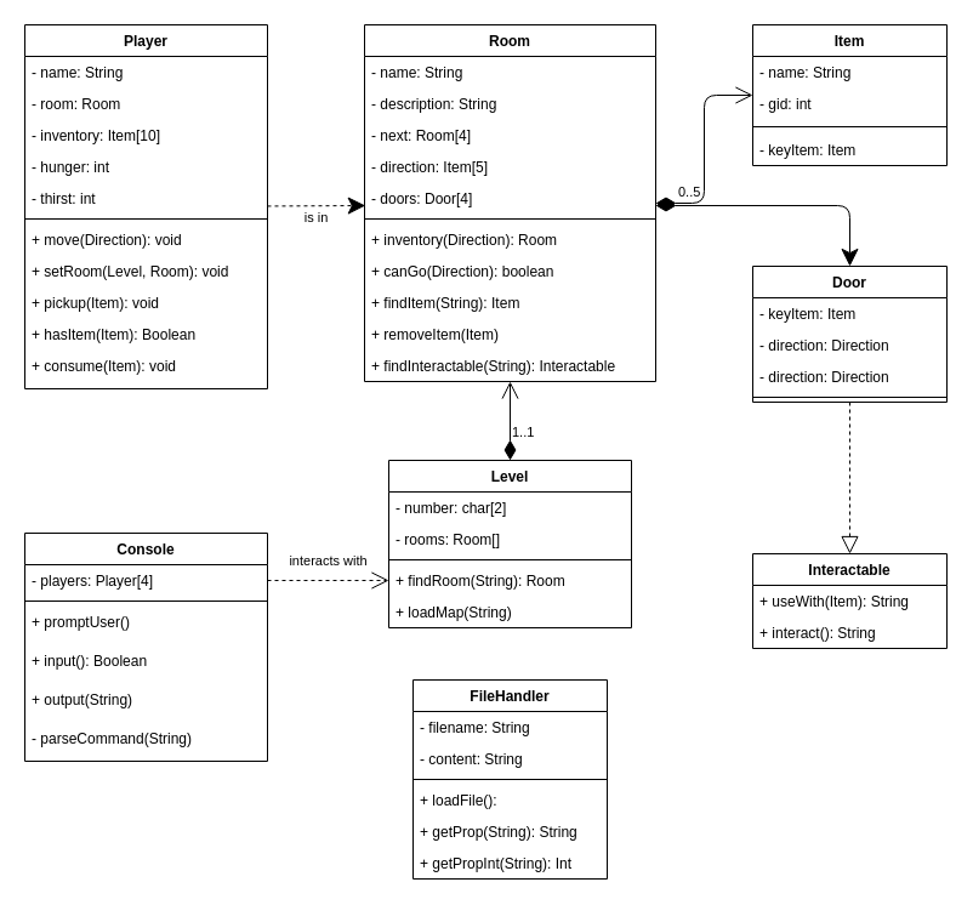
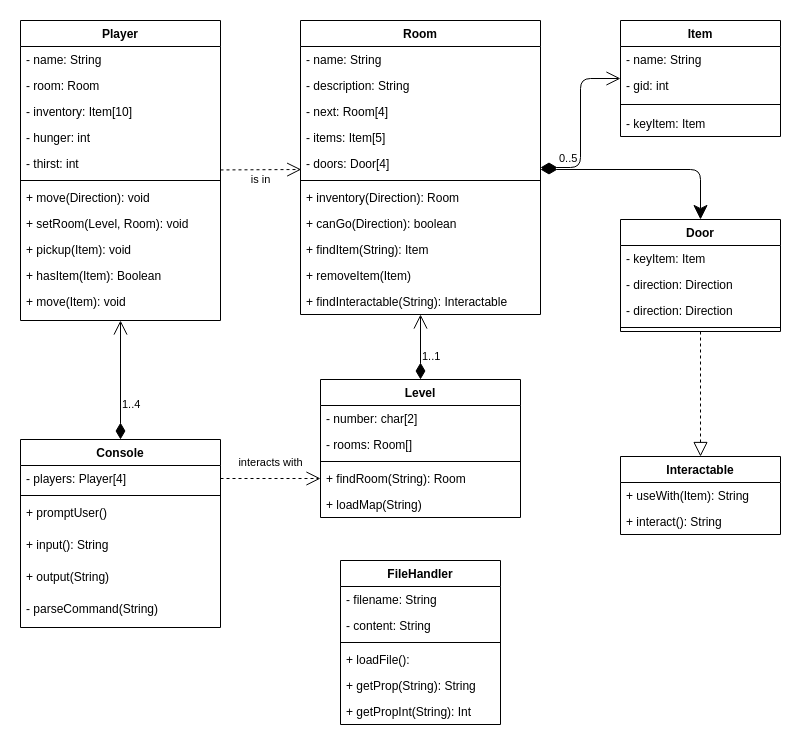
  <mxCell id="0" />
  <mxCell id="1" parent="0" />
  <mxCell id="2" value="Player" style="swimlane;fontStyle=1;align=center;verticalAlign=top;childLayout=stackLayout;horizontal=1;startSize=26;horizontalStack=0;resizeParent=1;resizeParentMax=0;resizeLast=0;collapsible=1;marginBottom=0;" parent="1" vertex="1"><mxGeometry x="20" y="20" width="200" height="300" as="geometry" /></mxCell>
  <mxCell id="3" value="- name: String" style="text;strokeColor=none;fillColor=none;align=left;verticalAlign=top;spacingLeft=4;spacingRight=4;overflow=hidden;rotatable=0;points=[[0,0.5],[1,0.5]];portConstraint=eastwest;" parent="2" vertex="1"><mxGeometry y="26" width="200" height="26" as="geometry" /></mxCell>
  <mxCell id="4" value="- room: Room" style="text;strokeColor=none;fillColor=none;align=left;verticalAlign=top;spacingLeft=4;spacingRight=4;overflow=hidden;rotatable=0;points=[[0,0.5],[1,0.5]];portConstraint=eastwest;" parent="2" vertex="1"><mxGeometry y="52" width="200" height="26" as="geometry" /></mxCell>
  <mxCell id="5" value="- inventory: Item[10]" style="text;strokeColor=none;fillColor=none;align=left;verticalAlign=top;spacingLeft=4;spacingRight=4;overflow=hidden;rotatable=0;points=[[0,0.5],[1,0.5]];portConstraint=eastwest;" parent="2" vertex="1"><mxGeometry y="78" width="200" height="26" as="geometry" /></mxCell>
  <mxCell id="6" value="- hunger: int" style="text;strokeColor=none;fillColor=none;align=left;verticalAlign=top;spacingLeft=4;spacingRight=4;overflow=hidden;rotatable=0;points=[[0,0.5],[1,0.5]];portConstraint=eastwest;" parent="2" vertex="1"><mxGeometry y="104" width="200" height="26" as="geometry" /></mxCell>
  <mxCell id="7" value="- thirst: int" style="text;strokeColor=none;fillColor=none;align=left;verticalAlign=top;spacingLeft=4;spacingRight=4;overflow=hidden;rotatable=0;points=[[0,0.5],[1,0.5]];portConstraint=eastwest;" parent="2" vertex="1"><mxGeometry y="130" width="200" height="26" as="geometry" /></mxCell>
  <mxCell id="8" value="" style="line;strokeWidth=1;fillColor=none;align=left;verticalAlign=middle;spacingTop=-1;spacingLeft=3;spacingRight=3;rotatable=0;labelPosition=right;points=[];portConstraint=eastwest;" parent="2" vertex="1"><mxGeometry y="156" width="200" height="8" as="geometry" /></mxCell>
  <mxCell id="9" value="+ move(Direction): void" style="text;strokeColor=none;fillColor=none;align=left;verticalAlign=top;spacingLeft=4;spacingRight=4;overflow=hidden;rotatable=0;points=[[0,0.5],[1,0.5]];portConstraint=eastwest;" parent="2" vertex="1"><mxGeometry y="164" width="200" height="26" as="geometry" /></mxCell>
  <mxCell id="10" value="+ setRoom(Level, Room): void" style="text;strokeColor=none;fillColor=none;align=left;verticalAlign=top;spacingLeft=4;spacingRight=4;overflow=hidden;rotatable=0;points=[[0,0.5],[1,0.5]];portConstraint=eastwest;" parent="2" vertex="1"><mxGeometry y="190" width="200" height="26" as="geometry" /></mxCell>
  <mxCell id="11" value="+ pickup(Item): void" style="text;strokeColor=none;fillColor=none;align=left;verticalAlign=top;spacingLeft=4;spacingRight=4;overflow=hidden;rotatable=0;points=[[0,0.5],[1,0.5]];portConstraint=eastwest;" parent="2" vertex="1"><mxGeometry y="216" width="200" height="26" as="geometry" /></mxCell>
  <mxCell id="12" value="+ hasItem(Item): Boolean" style="text;strokeColor=none;fillColor=none;align=left;verticalAlign=top;spacingLeft=4;spacingRight=4;overflow=hidden;rotatable=0;points=[[0,0.5],[1,0.5]];portConstraint=eastwest;" parent="2" vertex="1"><mxGeometry y="242" width="200" height="26" as="geometry" /></mxCell>
- <mxCell id="13" value="+ consume(Item): void" style="text;strokeColor=none;fillColor=none;align=left;verticalAlign=top;spacingLeft=4;spacingRight=4;overflow=hidden;rotatable=0;points=[[0,0.5],[1,0.5]];portConstraint=eastwest;" parent="2" vertex="1"><mxGeometry y="268" width="200" height="32" as="geometry" /></mxCell>
+ <mxCell id="13" value="+ move(Item): void" style="text;strokeColor=none;fillColor=none;align=left;verticalAlign=top;spacingLeft=4;spacingRight=4;overflow=hidden;rotatable=0;points=[[0,0.5],[1,0.5]];portConstraint=eastwest;" parent="2" vertex="1"><mxGeometry y="268" width="200" height="32" as="geometry" /></mxCell>
  <mxCell id="14" value="Room" style="swimlane;fontStyle=1;align=center;verticalAlign=top;childLayout=stackLayout;horizontal=1;startSize=26;horizontalStack=0;resizeParent=1;resizeParentMax=0;resizeLast=0;collapsible=1;marginBottom=0;" parent="1" vertex="1"><mxGeometry x="300" y="20" width="240" height="294" as="geometry" /></mxCell>
  <mxCell id="15" value="- name: String" style="text;strokeColor=none;fillColor=none;align=left;verticalAlign=top;spacingLeft=4;spacingRight=4;overflow=hidden;rotatable=0;points=[[0,0.5],[1,0.5]];portConstraint=eastwest;" parent="14" vertex="1"><mxGeometry y="26" width="240" height="26" as="geometry" /></mxCell>
  <mxCell id="16" value="- description: String" style="text;strokeColor=none;fillColor=none;align=left;verticalAlign=top;spacingLeft=4;spacingRight=4;overflow=hidden;rotatable=0;points=[[0,0.5],[1,0.5]];portConstraint=eastwest;" parent="14" vertex="1"><mxGeometry y="52" width="240" height="26" as="geometry" /></mxCell>
  <mxCell id="17" value="- next: Room[4]" style="text;strokeColor=none;fillColor=none;align=left;verticalAlign=top;spacingLeft=4;spacingRight=4;overflow=hidden;rotatable=0;points=[[0,0.5],[1,0.5]];portConstraint=eastwest;" parent="14" vertex="1"><mxGeometry y="78" width="240" height="26" as="geometry" /></mxCell>
- <mxCell id="18" value="- direction: Item[5]" style="text;strokeColor=none;fillColor=none;align=left;verticalAlign=top;spacingLeft=4;spacingRight=4;overflow=hidden;rotatable=0;points=[[0,0.5],[1,0.5]];portConstraint=eastwest;" parent="14" vertex="1"><mxGeometry y="104" width="240" height="26" as="geometry" /></mxCell>
+ <mxCell id="18" value="- items: Item[5]" style="text;strokeColor=none;fillColor=none;align=left;verticalAlign=top;spacingLeft=4;spacingRight=4;overflow=hidden;rotatable=0;points=[[0,0.5],[1,0.5]];portConstraint=eastwest;" parent="14" vertex="1"><mxGeometry y="104" width="240" height="26" as="geometry" /></mxCell>
  <mxCell id="19" value="- doors: Door[4]" style="text;strokeColor=none;fillColor=none;align=left;verticalAlign=top;spacingLeft=4;spacingRight=4;overflow=hidden;rotatable=0;points=[[0,0.5],[1,0.5]];portConstraint=eastwest;" parent="14" vertex="1"><mxGeometry y="130" width="240" height="26" as="geometry" /></mxCell>
  <mxCell id="20" value="" style="line;strokeWidth=1;fillColor=none;align=left;verticalAlign=middle;spacingTop=-1;spacingLeft=3;spacingRight=3;rotatable=0;labelPosition=right;points=[];portConstraint=eastwest;" parent="14" vertex="1"><mxGeometry y="156" width="240" height="8" as="geometry" /></mxCell>
  <mxCell id="21" value="+ inventory(Direction): Room" style="text;strokeColor=none;fillColor=none;align=left;verticalAlign=top;spacingLeft=4;spacingRight=4;overflow=hidden;rotatable=0;points=[[0,0.5],[1,0.5]];portConstraint=eastwest;" parent="14" vertex="1"><mxGeometry y="164" width="240" height="26" as="geometry" /></mxCell>
  <mxCell id="22" value="+ canGo(Direction): boolean" style="text;strokeColor=none;fillColor=none;align=left;verticalAlign=top;spacingLeft=4;spacingRight=4;overflow=hidden;rotatable=0;points=[[0,0.5],[1,0.5]];portConstraint=eastwest;" parent="14" vertex="1"><mxGeometry y="190" width="240" height="26" as="geometry" /></mxCell>
  <mxCell id="23" value="+ findItem(String): Item" style="text;strokeColor=none;fillColor=none;align=left;verticalAlign=top;spacingLeft=4;spacingRight=4;overflow=hidden;rotatable=0;points=[[0,0.5],[1,0.5]];portConstraint=eastwest;" parent="14" vertex="1"><mxGeometry y="216" width="240" height="26" as="geometry" /></mxCell>
  <mxCell id="24" value="+ removeItem(Item)" style="text;strokeColor=none;fillColor=none;align=left;verticalAlign=top;spacingLeft=4;spacingRight=4;overflow=hidden;rotatable=0;points=[[0,0.5],[1,0.5]];portConstraint=eastwest;" vertex="1" parent="14"><mxGeometry y="242" width="240" height="26" as="geometry" /></mxCell>
  <mxCell id="25" value="+ findInteractable(String): Interactable" style="text;strokeColor=none;fillColor=none;align=left;verticalAlign=top;spacingLeft=4;spacingRight=4;overflow=hidden;rotatable=0;points=[[0,0.5],[1,0.5]];portConstraint=eastwest;" vertex="1" parent="14"><mxGeometry y="268" width="240" height="26" as="geometry" /></mxCell>
  <mxCell id="26" value="Item" style="swimlane;fontStyle=1;align=center;verticalAlign=top;childLayout=stackLayout;horizontal=1;startSize=26;horizontalStack=0;resizeParent=1;resizeParentMax=0;resizeLast=0;collapsible=1;marginBottom=0;" parent="1" vertex="1"><mxGeometry x="620" y="20" width="160" height="116" as="geometry" /></mxCell>
  <mxCell id="27" value="- name: String" style="text;strokeColor=none;fillColor=none;align=left;verticalAlign=top;spacingLeft=4;spacingRight=4;overflow=hidden;rotatable=0;points=[[0,0.5],[1,0.5]];portConstraint=eastwest;" parent="26" vertex="1"><mxGeometry y="26" width="160" height="26" as="geometry" /></mxCell>
  <mxCell id="28" value="- gid: int" style="text;strokeColor=none;fillColor=none;align=left;verticalAlign=top;spacingLeft=4;spacingRight=4;overflow=hidden;rotatable=0;points=[[0,0.5],[1,0.5]];portConstraint=eastwest;" parent="26" vertex="1"><mxGeometry y="52" width="160" height="26" as="geometry" /></mxCell>
  <mxCell id="29" value="" style="line;strokeWidth=1;fillColor=none;align=left;verticalAlign=middle;spacingTop=-1;spacingLeft=3;spacingRight=3;rotatable=0;labelPosition=right;points=[];portConstraint=eastwest;" parent="26" vertex="1"><mxGeometry y="78" width="160" height="12" as="geometry" /></mxCell>
  <mxCell id="30" value="- keyItem: Item" style="text;strokeColor=none;fillColor=none;align=left;verticalAlign=top;spacingLeft=4;spacingRight=4;overflow=hidden;rotatable=0;points=[[0,0.5],[1,0.5]];portConstraint=eastwest;" parent="26" vertex="1"><mxGeometry y="90" width="160" height="26" as="geometry" /></mxCell>
  <mxCell id="31" value="Door" style="swimlane;fontStyle=1;align=center;verticalAlign=top;childLayout=stackLayout;horizontal=1;startSize=26;horizontalStack=0;resizeParent=1;resizeParentMax=0;resizeLast=0;collapsible=1;marginBottom=0;" parent="1" vertex="1"><mxGeometry x="620" y="219" width="160" height="112" as="geometry" /></mxCell>
  <mxCell id="32" value="- keyItem: Item" style="text;strokeColor=none;fillColor=none;align=left;verticalAlign=top;spacingLeft=4;spacingRight=4;overflow=hidden;rotatable=0;points=[[0,0.5],[1,0.5]];portConstraint=eastwest;" parent="31" vertex="1"><mxGeometry y="26" width="160" height="26" as="geometry" /></mxCell>
  <mxCell id="33" value="- direction: Direction" style="text;strokeColor=none;fillColor=none;align=left;verticalAlign=top;spacingLeft=4;spacingRight=4;overflow=hidden;rotatable=0;points=[[0,0.5],[1,0.5]];portConstraint=eastwest;" parent="31" vertex="1"><mxGeometry y="52" width="160" height="26" as="geometry" /></mxCell>
  <mxCell id="34" value="- direction: Direction" style="text;strokeColor=none;fillColor=none;align=left;verticalAlign=top;spacingLeft=4;spacingRight=4;overflow=hidden;rotatable=0;points=[[0,0.5],[1,0.5]];portConstraint=eastwest;" parent="31" vertex="1"><mxGeometry y="78" width="160" height="26" as="geometry" /></mxCell>
  <mxCell id="35" value="" style="line;strokeWidth=1;fillColor=none;align=left;verticalAlign=middle;spacingTop=-1;spacingLeft=3;spacingRight=3;rotatable=0;labelPosition=right;points=[];portConstraint=eastwest;" parent="31" vertex="1"><mxGeometry y="104" width="160" height="8" as="geometry" /></mxCell>
  <mxCell id="36" value="Interactable" style="swimlane;fontStyle=1;childLayout=stackLayout;horizontal=1;startSize=26;fillColor=none;horizontalStack=0;resizeParent=1;resizeParentMax=0;resizeLast=0;collapsible=1;marginBottom=0;" parent="1" vertex="1"><mxGeometry x="620" y="456" width="160" height="78" as="geometry" /></mxCell>
  <mxCell id="37" value="+ useWith(Item): String" style="text;strokeColor=none;fillColor=none;align=left;verticalAlign=top;spacingLeft=4;spacingRight=4;overflow=hidden;rotatable=0;points=[[0,0.5],[1,0.5]];portConstraint=eastwest;" parent="36" vertex="1"><mxGeometry y="26" width="160" height="26" as="geometry" /></mxCell>
  <mxCell id="38" value="+ interact(): String" style="text;strokeColor=none;fillColor=none;align=left;verticalAlign=top;spacingLeft=4;spacingRight=4;overflow=hidden;rotatable=0;points=[[0,0.5],[1,0.5]];portConstraint=eastwest;" parent="36" vertex="1"><mxGeometry y="52" width="160" height="26" as="geometry" /></mxCell>
  <mxCell id="39" value="" style="endArrow=block;dashed=1;endFill=0;endSize=12;html=1;" parent="1" source="31" target="36" edge="1"><mxGeometry width="160" relative="1" as="geometry"><mxPoint x="20" y="559" as="sourcePoint" /><mxPoint x="180" y="559" as="targetPoint" /></mxGeometry></mxCell>
  <mxCell id="40" value="1..1" style="endArrow=open;html=1;endSize=12;startArrow=diamondThin;startSize=14;startFill=1;edgeStyle=orthogonalEdgeStyle;align=left;verticalAlign=bottom;" parent="1" source="58" target="14" edge="1"><mxGeometry x="-0.567" relative="1" as="geometry"><mxPoint x="20" y="559" as="sourcePoint" /><mxPoint x="180" y="559" as="targetPoint" /><mxPoint as="offset" /></mxGeometry></mxCell>
  <mxCell id="41" value="0..4" style="endArrow=classic;html=1;endSize=12;startArrow=diamondThin;startSize=14;startFill=1;edgeStyle=orthogonalEdgeStyle;align=left;verticalAlign=bottom;exitX=1;exitY=0.731;exitDx=0;exitDy=0;exitPerimeter=0;" parent="1" source="19" target="31" edge="1"><mxGeometry x="-0.841" relative="1" as="geometry"><mxPoint x="310" y="559" as="sourcePoint" /><mxPoint x="470" y="559" as="targetPoint" /><mxPoint as="offset" /></mxGeometry></mxCell>
  <mxCell id="42" value="0..5" style="endArrow=open;html=1;endSize=12;startArrow=diamondThin;startSize=14;startFill=1;edgeStyle=orthogonalEdgeStyle;align=left;verticalAlign=bottom;" parent="1" source="14" target="26" edge="1"><mxGeometry x="-0.798" relative="1" as="geometry"><mxPoint x="220" y="559" as="sourcePoint" /><mxPoint x="470" y="299" as="targetPoint" /><mxPoint as="offset" /></mxGeometry></mxCell>
- <mxCell id="43" value="is in" style="endArrow=classic;endSize=12;dashed=1;html=1;entryX=0.003;entryY=0.731;entryDx=0;entryDy=0;entryPerimeter=0;" parent="1" source="2" target="19" edge="1"><mxGeometry x="-0.005" y="-10" width="160" relative="1" as="geometry"><mxPoint x="20" y="559" as="sourcePoint" /><mxPoint x="180" y="559" as="targetPoint" /><mxPoint as="offset" /></mxGeometry></mxCell>
+ <mxCell id="43" value="is in" style="endArrow=open;endSize=12;dashed=1;html=1;entryX=0.003;entryY=0.731;entryDx=0;entryDy=0;entryPerimeter=0;" parent="1" source="2" target="19" edge="1"><mxGeometry x="-0.005" y="-10" width="160" relative="1" as="geometry"><mxPoint x="20" y="559" as="sourcePoint" /><mxPoint x="180" y="559" as="targetPoint" /><mxPoint as="offset" /></mxGeometry></mxCell>
  <mxCell id="44" value="Console" style="swimlane;fontStyle=1;align=center;verticalAlign=top;childLayout=stackLayout;horizontal=1;startSize=26;horizontalStack=0;resizeParent=1;resizeParentMax=0;resizeLast=0;collapsible=1;marginBottom=0;" parent="1" vertex="1"><mxGeometry x="20" y="439" width="200" height="188" as="geometry" /></mxCell>
  <mxCell id="45" value="- players: Player[4]" style="text;strokeColor=none;fillColor=none;align=left;verticalAlign=top;spacingLeft=4;spacingRight=4;overflow=hidden;rotatable=0;points=[[0,0.5],[1,0.5]];portConstraint=eastwest;" parent="44" vertex="1"><mxGeometry y="26" width="200" height="26" as="geometry" /></mxCell>
  <mxCell id="46" value="" style="line;strokeWidth=1;fillColor=none;align=left;verticalAlign=middle;spacingTop=-1;spacingLeft=3;spacingRight=3;rotatable=0;labelPosition=right;points=[];portConstraint=eastwest;" parent="44" vertex="1"><mxGeometry y="52" width="200" height="8" as="geometry" /></mxCell>
  <mxCell id="47" value="+ promptUser()" style="text;strokeColor=none;fillColor=none;align=left;verticalAlign=top;spacingLeft=4;spacingRight=4;overflow=hidden;rotatable=0;points=[[0,0.5],[1,0.5]];portConstraint=eastwest;" parent="44" vertex="1"><mxGeometry y="60" width="200" height="32" as="geometry" /></mxCell>
- <mxCell id="48" value="+ input(): Boolean" style="text;strokeColor=none;fillColor=none;align=left;verticalAlign=top;spacingLeft=4;spacingRight=4;overflow=hidden;rotatable=0;points=[[0,0.5],[1,0.5]];portConstraint=eastwest;" vertex="1" parent="44"><mxGeometry y="92" width="200" height="32" as="geometry" /></mxCell>
+ <mxCell id="48" value="+ input(): String" style="text;strokeColor=none;fillColor=none;align=left;verticalAlign=top;spacingLeft=4;spacingRight=4;overflow=hidden;rotatable=0;points=[[0,0.5],[1,0.5]];portConstraint=eastwest;" vertex="1" parent="44"><mxGeometry y="92" width="200" height="32" as="geometry" /></mxCell>
  <mxCell id="49" value="+ output(String)" style="text;strokeColor=none;fillColor=none;align=left;verticalAlign=top;spacingLeft=4;spacingRight=4;overflow=hidden;rotatable=0;points=[[0,0.5],[1,0.5]];portConstraint=eastwest;" parent="44" vertex="1"><mxGeometry y="124" width="200" height="32" as="geometry" /></mxCell>
  <mxCell id="50" value="- parseCommand(String)" style="text;strokeColor=none;fillColor=none;align=left;verticalAlign=top;spacingLeft=4;spacingRight=4;overflow=hidden;rotatable=0;points=[[0,0.5],[1,0.5]];portConstraint=eastwest;" parent="44" vertex="1"><mxGeometry y="156" width="200" height="32" as="geometry" /></mxCell>
  <mxCell id="51" value="FileHandler" style="swimlane;fontStyle=1;align=center;verticalAlign=top;childLayout=stackLayout;horizontal=1;startSize=26;horizontalStack=0;resizeParent=1;resizeParentMax=0;resizeLast=0;collapsible=1;marginBottom=0;" parent="1" vertex="1"><mxGeometry x="340" y="560" width="160" height="164" as="geometry" /></mxCell>
  <mxCell id="52" value="- filename: String" style="text;strokeColor=none;fillColor=none;align=left;verticalAlign=top;spacingLeft=4;spacingRight=4;overflow=hidden;rotatable=0;points=[[0,0.5],[1,0.5]];portConstraint=eastwest;" parent="51" vertex="1"><mxGeometry y="26" width="160" height="26" as="geometry" /></mxCell>
  <mxCell id="53" value="- content: String" style="text;strokeColor=none;fillColor=none;align=left;verticalAlign=top;spacingLeft=4;spacingRight=4;overflow=hidden;rotatable=0;points=[[0,0.5],[1,0.5]];portConstraint=eastwest;" parent="51" vertex="1"><mxGeometry y="52" width="160" height="26" as="geometry" /></mxCell>
  <mxCell id="54" value="" style="line;strokeWidth=1;fillColor=none;align=left;verticalAlign=middle;spacingTop=-1;spacingLeft=3;spacingRight=3;rotatable=0;labelPosition=right;points=[];portConstraint=eastwest;" parent="51" vertex="1"><mxGeometry y="78" width="160" height="8" as="geometry" /></mxCell>
  <mxCell id="55" value="+ loadFile():" style="text;strokeColor=none;fillColor=none;align=left;verticalAlign=top;spacingLeft=4;spacingRight=4;overflow=hidden;rotatable=0;points=[[0,0.5],[1,0.5]];portConstraint=eastwest;" parent="51" vertex="1"><mxGeometry y="86" width="160" height="26" as="geometry" /></mxCell>
  <mxCell id="56" value="+ getProp(String): String" style="text;strokeColor=none;fillColor=none;align=left;verticalAlign=top;spacingLeft=4;spacingRight=4;overflow=hidden;rotatable=0;points=[[0,0.5],[1,0.5]];portConstraint=eastwest;" parent="51" vertex="1"><mxGeometry y="112" width="160" height="26" as="geometry" /></mxCell>
  <mxCell id="57" value="+ getPropInt(String): Int" style="text;strokeColor=none;fillColor=none;align=left;verticalAlign=top;spacingLeft=4;spacingRight=4;overflow=hidden;rotatable=0;points=[[0,0.5],[1,0.5]];portConstraint=eastwest;" parent="51" vertex="1"><mxGeometry y="138" width="160" height="26" as="geometry" /></mxCell>
  <mxCell id="58" value="Level" style="swimlane;fontStyle=1;align=center;verticalAlign=top;childLayout=stackLayout;horizontal=1;startSize=26;horizontalStack=0;resizeParent=1;resizeParentMax=0;resizeLast=0;collapsible=1;marginBottom=0;" parent="1" vertex="1"><mxGeometry x="320" y="379" width="200" height="138" as="geometry" /></mxCell>
  <mxCell id="59" value="- number: char[2]" style="text;strokeColor=none;fillColor=none;align=left;verticalAlign=top;spacingLeft=4;spacingRight=4;overflow=hidden;rotatable=0;points=[[0,0.5],[1,0.5]];portConstraint=eastwest;" parent="58" vertex="1"><mxGeometry y="26" width="200" height="26" as="geometry" /></mxCell>
  <mxCell id="60" value="- rooms: Room[]" style="text;strokeColor=none;fillColor=none;align=left;verticalAlign=top;spacingLeft=4;spacingRight=4;overflow=hidden;rotatable=0;points=[[0,0.5],[1,0.5]];portConstraint=eastwest;" parent="58" vertex="1"><mxGeometry y="52" width="200" height="26" as="geometry" /></mxCell>
  <mxCell id="61" value="" style="line;strokeWidth=1;fillColor=none;align=left;verticalAlign=middle;spacingTop=-1;spacingLeft=3;spacingRight=3;rotatable=0;labelPosition=right;points=[];portConstraint=eastwest;" parent="58" vertex="1"><mxGeometry y="78" width="200" height="8" as="geometry" /></mxCell>
  <mxCell id="62" value="+ findRoom(String): Room" style="text;strokeColor=none;fillColor=none;align=left;verticalAlign=top;spacingLeft=4;spacingRight=4;overflow=hidden;rotatable=0;points=[[0,0.5],[1,0.5]];portConstraint=eastwest;" parent="58" vertex="1"><mxGeometry y="86" width="200" height="26" as="geometry" /></mxCell>
  <mxCell id="63" value="+ loadMap(String)" style="text;strokeColor=none;fillColor=none;align=left;verticalAlign=top;spacingLeft=4;spacingRight=4;overflow=hidden;rotatable=0;points=[[0,0.5],[1,0.5]];portConstraint=eastwest;" parent="58" vertex="1"><mxGeometry y="112" width="200" height="26" as="geometry" /></mxCell>
  <mxCell id="64" value="interacts with" style="endArrow=open;endSize=12;dashed=1;html=1;entryX=0;entryY=0.5;entryDx=0;entryDy=0;exitX=1;exitY=0.5;exitDx=0;exitDy=0;" parent="1" target="62" edge="1"><mxGeometry x="0.003" y="15" width="160" relative="1" as="geometry"><mxPoint x="220" y="478" as="sourcePoint" /><mxPoint x="180" y="719" as="targetPoint" /><mxPoint y="-1" as="offset" /></mxGeometry></mxCell>
+ <mxCell id="65" value="1..4" style="endArrow=open;html=1;endSize=12;startArrow=diamondThin;startSize=14;startFill=1;edgeStyle=orthogonalEdgeStyle;align=left;verticalAlign=bottom;" parent="1" source="44" target="2" edge="1"><mxGeometry x="-0.567" relative="1" as="geometry"><mxPoint x="240" y="386" as="sourcePoint" /><mxPoint x="240" y="309" as="targetPoint" /><mxPoint as="offset" /><Array as="points" /></mxGeometry></mxCell>
